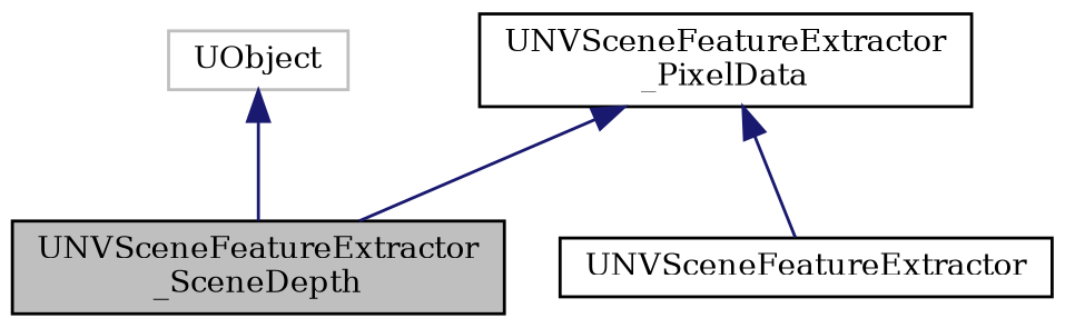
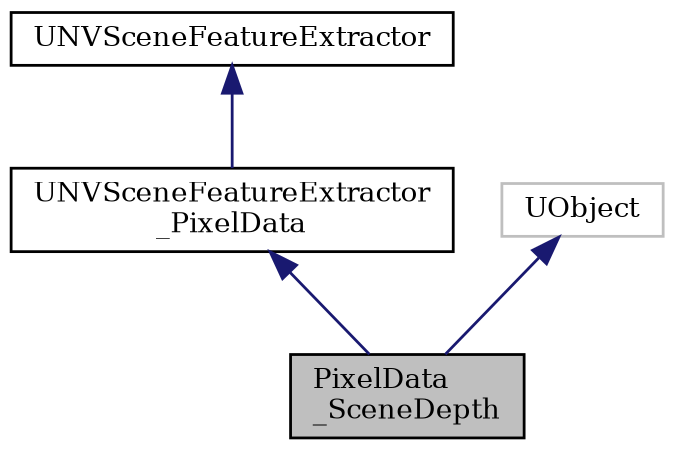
  digraph {
    fontname="DejaVu Serif"
    node [color=black fillcolor=white fontname="DejaVu Serif" fontsize=10 shape=record style=filled]
    edge [color=midnightblue dir=back fontname="DejaVu Serif" fontsize=10 labelfontname=Helvetica labelfontsize=10 style=solid]
-   n1 [fillcolor=grey75 fontcolor=black height=0.2 label="UNVSceneFeatureExtractor\l_SceneDepth" width=0.4]
+   n1 [fillcolor=grey75 fontcolor=black height=0.2 label="PixelData\l_SceneDepth" width=0.4]
    n2 [height=0.2 label="UNVSceneFeatureExtractor\l_PixelData" width=0.4]
    n3 [height=0.2 label=UNVSceneFeatureExtractor width=0.4]
    n4 [color=grey75 height=0.2 label=UObject width=0.4]
    n2 -> n1
-   n2 -> n3
+   n3 -> n2
    n4 -> n1
  }
